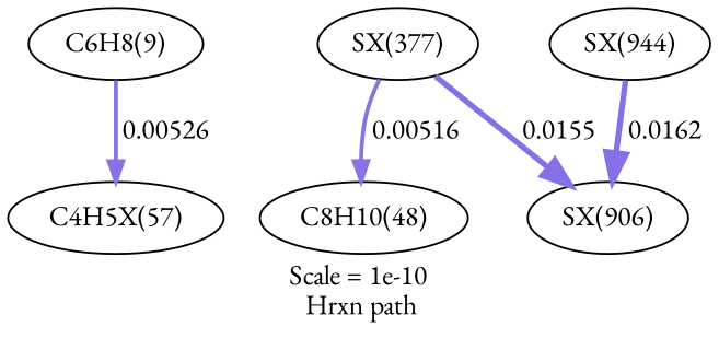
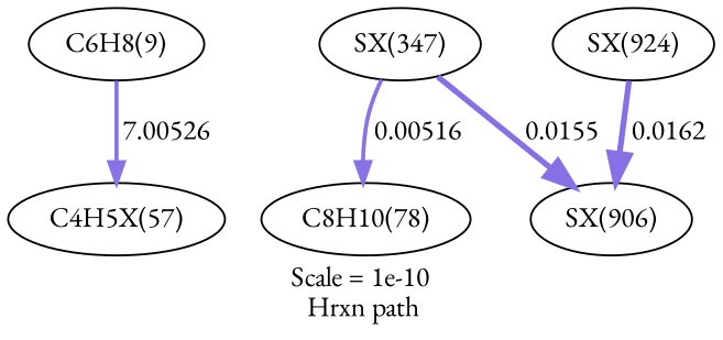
  digraph {
    fontname="EB Garamond"
    label="Scale = 1e-10\l Hrxn path"
    node [fontname="EB Garamond"]
    edge [color="0.7, 0.505, 0.9" fontname="EB Garamond"]
    n1 [label="C6H8(9)"]
    n2 [label="C4H5X(57)"]
-   n3 [label="C8H10(48)"]
-   n4 [label="SX(377)"]
+   n3 [label="C8H10(78)"]
+   n4 [label="SX(347)"]
    n5 [label="SX(906)"]
-   n6 [label="SX(944)"]
-   n1 -> n2 [arrowsize=1.02 label=" 0.00526" style="setlinewidth(2.04)"]
+   n6 [label="SX(924)"]
+   n1 -> n2 [arrowsize=1.02 label=" 7.00526" style="setlinewidth(2.04)"]
    n4 -> n3 [arrowsize=1.01 label=" 0.00516" style="setlinewidth(2.02)"]
    n4 -> n5 [arrowsize=1.43 color="0.7, 0.516, 0.9" label=" 0.0155" style="setlinewidth(2.86)"]
    n6 -> n5 [arrowsize=1.44 color="0.7, 0.516, 0.9" label=" 0.0162" style="setlinewidth(2.89)"]
  }
